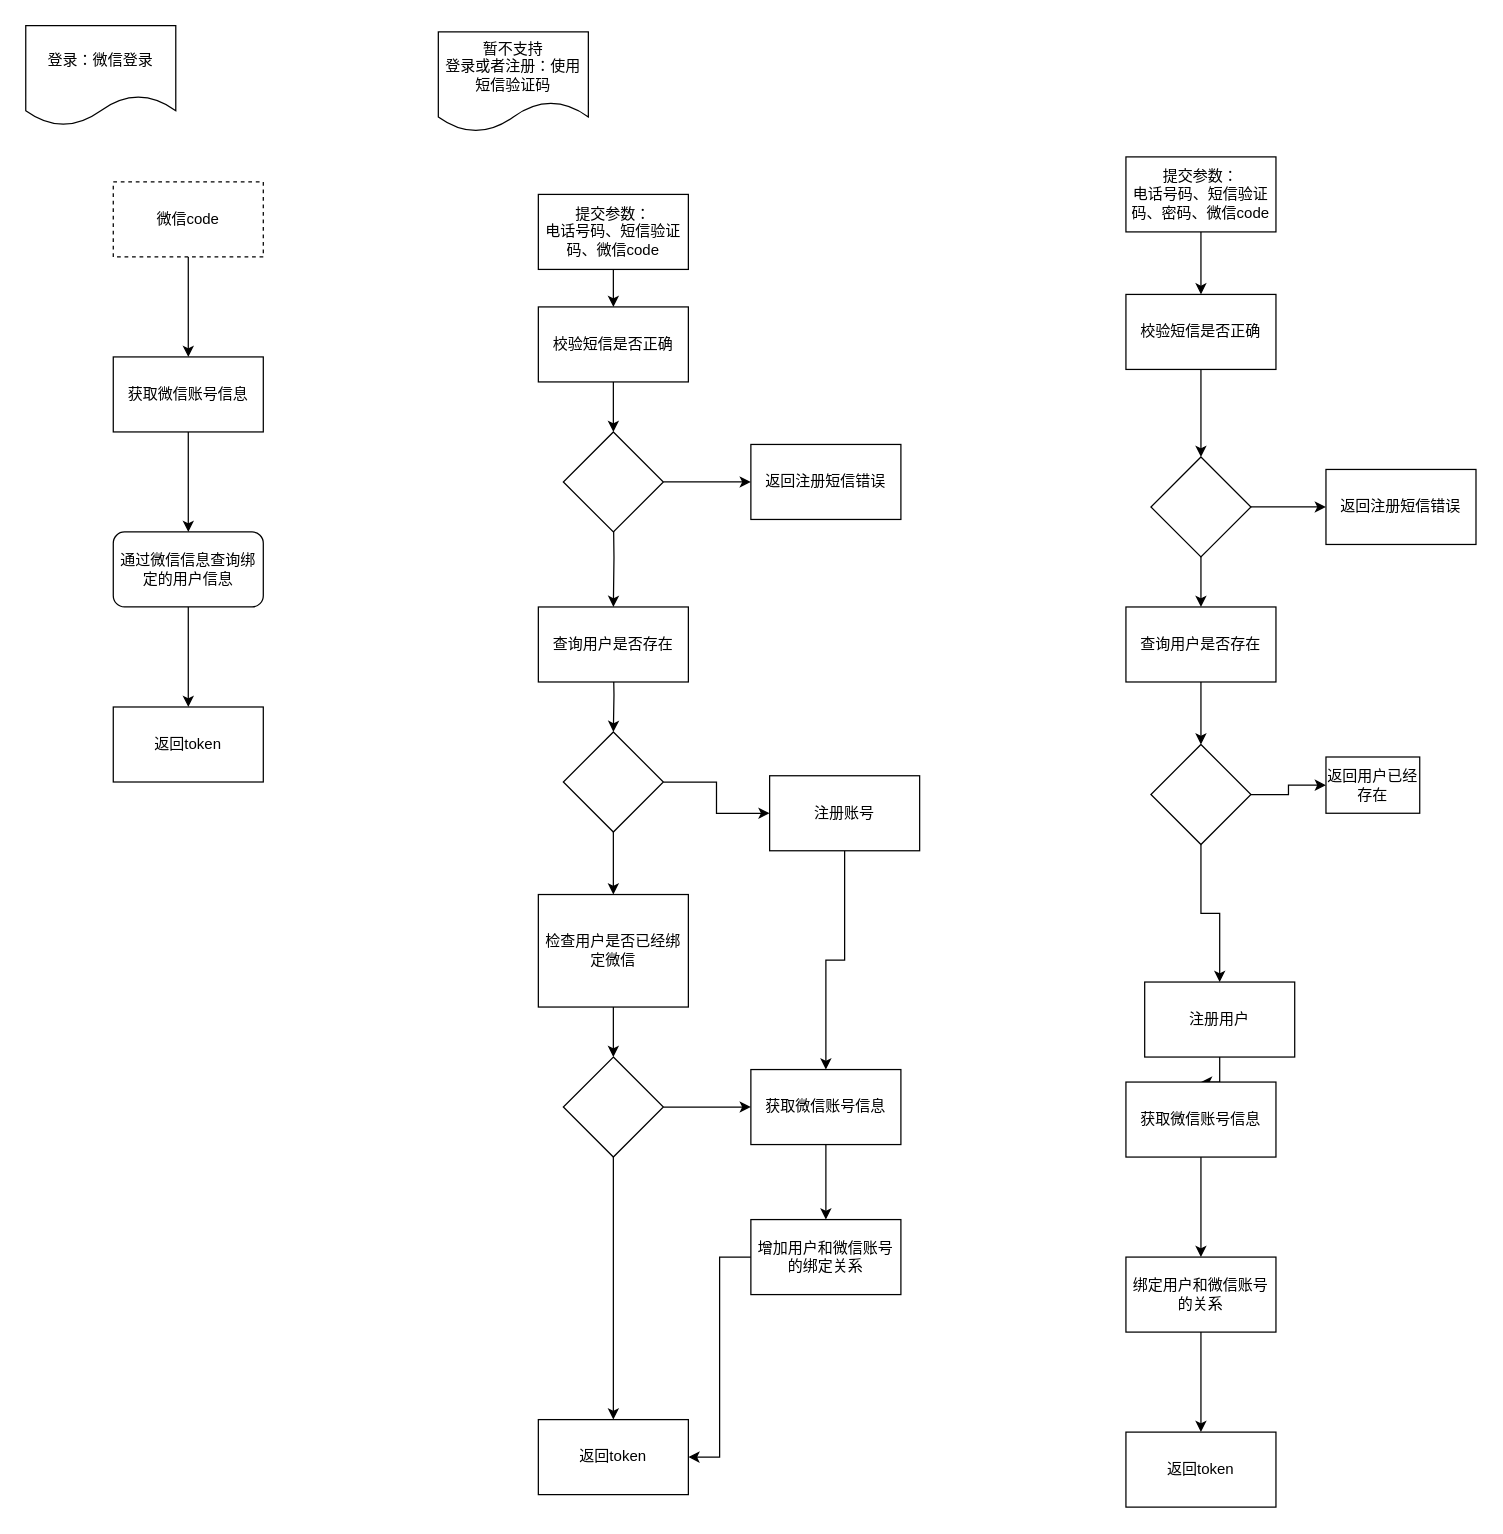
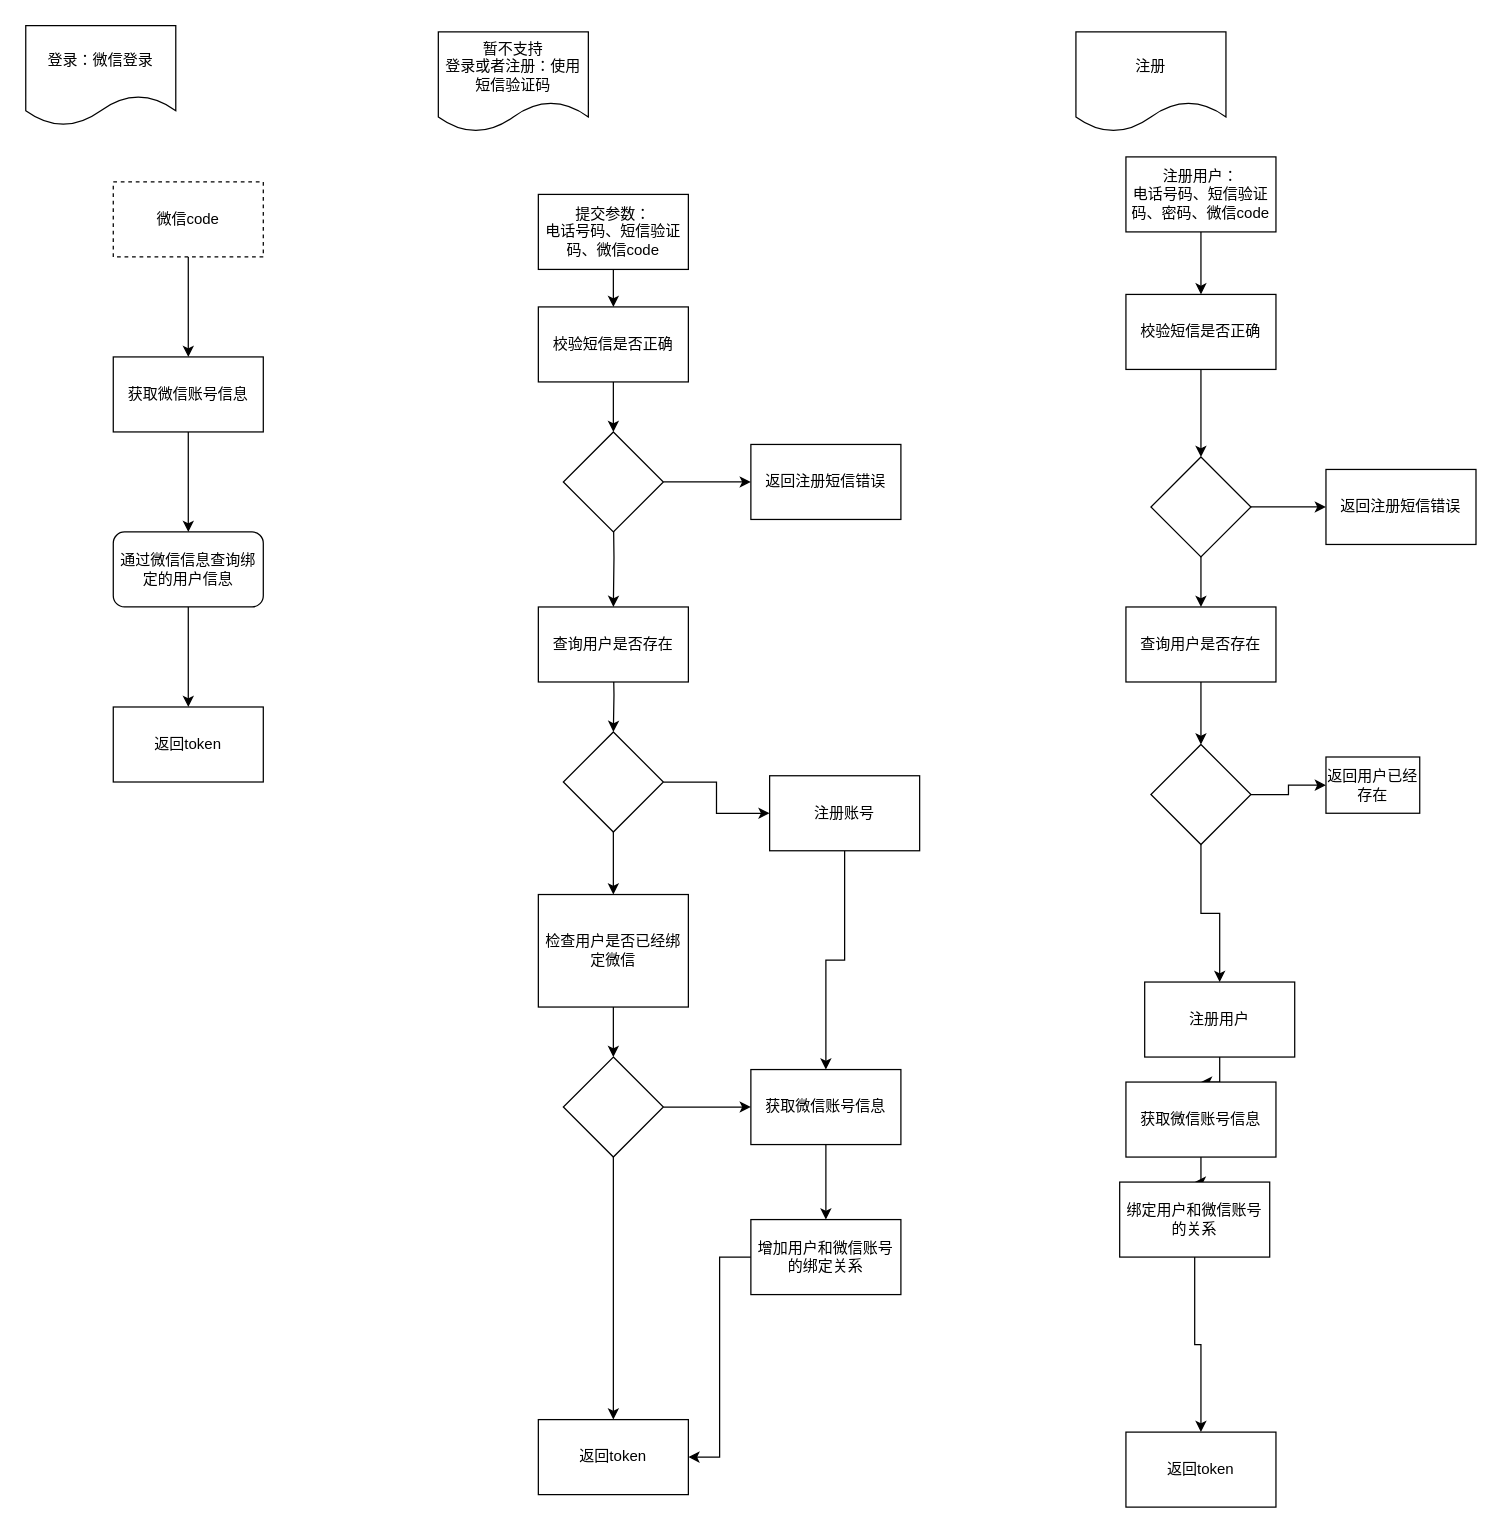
  <mxCell id="0" />
  <mxCell id="1" parent="0" />
  <mxCell id="2" style="edgeStyle=orthogonalEdgeStyle;rounded=0;orthogonalLoop=1;jettySize=auto;html=1;entryX=0.5;entryY=0;entryDx=0;entryDy=0;" edge="1" parent="1" source="3" target="20"><mxGeometry relative="1" as="geometry" /></mxCell>
  <mxCell id="3" value="提交参数：&lt;br&gt;电话号码、短信验证码、微信code" style="rounded=0;whiteSpace=wrap;html=1;" vertex="1" parent="1"><mxGeometry x="430" y="155" width="120" height="60" as="geometry" /></mxCell>
  <mxCell id="4" style="edgeStyle=orthogonalEdgeStyle;rounded=0;orthogonalLoop=1;jettySize=auto;html=1;entryX=0.5;entryY=0;entryDx=0;entryDy=0;" edge="1" parent="1" target="8"><mxGeometry relative="1" as="geometry"><mxPoint x="490" y="525" as="sourcePoint" /></mxGeometry></mxCell>
  <mxCell id="5" value="查询用户是否存在" style="rounded=0;whiteSpace=wrap;html=1;" vertex="1" parent="1"><mxGeometry x="430" y="485" width="120" height="60" as="geometry" /></mxCell>
  <mxCell id="6" value="" style="edgeStyle=orthogonalEdgeStyle;rounded=0;orthogonalLoop=1;jettySize=auto;html=1;" edge="1" parent="1" source="8" target="10"><mxGeometry relative="1" as="geometry" /></mxCell>
  <mxCell id="7" style="edgeStyle=orthogonalEdgeStyle;rounded=0;orthogonalLoop=1;jettySize=auto;html=1;" edge="1" parent="1" source="8" target="33"><mxGeometry relative="1" as="geometry" /></mxCell>
  <mxCell id="8" value="" style="rhombus;whiteSpace=wrap;html=1;" vertex="1" parent="1"><mxGeometry x="450" y="585" width="80" height="80" as="geometry" /></mxCell>
  <mxCell id="9" style="edgeStyle=orthogonalEdgeStyle;rounded=0;orthogonalLoop=1;jettySize=auto;html=1;" edge="1" parent="1" source="10" target="18"><mxGeometry relative="1" as="geometry" /></mxCell>
  <mxCell id="10" value="注册账号" style="whiteSpace=wrap;html=1;" vertex="1" parent="1"><mxGeometry x="615" y="620" width="120" height="60" as="geometry" /></mxCell>
  <mxCell id="11" style="edgeStyle=orthogonalEdgeStyle;rounded=0;orthogonalLoop=1;jettySize=auto;html=1;entryX=1;entryY=0.5;entryDx=0;entryDy=0;" edge="1" parent="1" source="12" target="37"><mxGeometry relative="1" as="geometry" /></mxCell>
  <mxCell id="12" value="增加用户和微信账号的绑定关系" style="whiteSpace=wrap;html=1;" vertex="1" parent="1"><mxGeometry x="600" y="975" width="120" height="60" as="geometry" /></mxCell>
  <mxCell id="13" value="返回注册短信错误" style="whiteSpace=wrap;html=1;" vertex="1" parent="1"><mxGeometry x="600" y="355" width="120" height="60" as="geometry" /></mxCell>
  <mxCell id="14" style="edgeStyle=orthogonalEdgeStyle;rounded=0;orthogonalLoop=1;jettySize=auto;html=1;" edge="1" parent="1" target="5"><mxGeometry relative="1" as="geometry"><mxPoint x="490" y="405" as="sourcePoint" /></mxGeometry></mxCell>
  <mxCell id="15" style="edgeStyle=orthogonalEdgeStyle;rounded=0;orthogonalLoop=1;jettySize=auto;html=1;entryX=0;entryY=0.5;entryDx=0;entryDy=0;" edge="1" parent="1" source="16" target="13"><mxGeometry relative="1" as="geometry" /></mxCell>
  <mxCell id="16" value="" style="rhombus;whiteSpace=wrap;html=1;" vertex="1" parent="1"><mxGeometry x="450" y="345" width="80" height="80" as="geometry" /></mxCell>
  <mxCell id="17" style="edgeStyle=orthogonalEdgeStyle;rounded=0;orthogonalLoop=1;jettySize=auto;html=1;" edge="1" parent="1" source="18" target="12"><mxGeometry relative="1" as="geometry" /></mxCell>
  <mxCell id="18" value="获取微信账号信息" style="rounded=0;whiteSpace=wrap;html=1;" vertex="1" parent="1"><mxGeometry x="600" y="855" width="120" height="60" as="geometry" /></mxCell>
  <mxCell id="19" style="edgeStyle=orthogonalEdgeStyle;rounded=0;orthogonalLoop=1;jettySize=auto;html=1;entryX=0.5;entryY=0;entryDx=0;entryDy=0;" edge="1" parent="1" source="20" target="16"><mxGeometry relative="1" as="geometry" /></mxCell>
  <mxCell id="20" value="校验短信是否正确" style="rounded=0;whiteSpace=wrap;html=1;" vertex="1" parent="1"><mxGeometry x="430" y="245" width="120" height="60" as="geometry" /></mxCell>
  <mxCell id="21" value="暂不支持&lt;br&gt;登录或者注册：使用短信验证码" style="shape=document;whiteSpace=wrap;html=1;boundedLbl=1;" vertex="1" parent="1"><mxGeometry x="350" y="25" width="120" height="80" as="geometry" /></mxCell>
  <mxCell id="22" value="" style="edgeStyle=orthogonalEdgeStyle;rounded=0;orthogonalLoop=1;jettySize=auto;html=1;" edge="1" parent="1" source="23" target="25"><mxGeometry relative="1" as="geometry" /></mxCell>
  <mxCell id="23" value="微信code" style="rounded=0;whiteSpace=wrap;html=1;dashed=1;" vertex="1" parent="1"><mxGeometry x="90" y="145" width="120" height="60" as="geometry" /></mxCell>
  <mxCell id="24" value="" style="edgeStyle=orthogonalEdgeStyle;rounded=0;orthogonalLoop=1;jettySize=auto;html=1;" edge="1" parent="1" source="25" target="27"><mxGeometry relative="1" as="geometry" /></mxCell>
  <mxCell id="25" value="获取微信账号信息" style="whiteSpace=wrap;html=1;rounded=0;" vertex="1" parent="1"><mxGeometry x="90" y="285" width="120" height="60" as="geometry" /></mxCell>
  <mxCell id="26" value="" style="edgeStyle=orthogonalEdgeStyle;rounded=0;orthogonalLoop=1;jettySize=auto;html=1;" edge="1" parent="1" source="27" target="28"><mxGeometry relative="1" as="geometry" /></mxCell>
  <mxCell id="27" value="通过微信信息查询绑定的用户信息" style="whiteSpace=wrap;html=1;rounded=1;" vertex="1" parent="1"><mxGeometry x="90" y="425" width="120" height="60" as="geometry" /></mxCell>
  <mxCell id="28" value="返回token" style="whiteSpace=wrap;html=1;rounded=0;" vertex="1" parent="1"><mxGeometry x="90" y="565" width="120" height="60" as="geometry" /></mxCell>
  <mxCell id="29" value="" style="edgeStyle=orthogonalEdgeStyle;rounded=0;orthogonalLoop=1;jettySize=auto;html=1;" edge="1" parent="1" source="30" target="40"><mxGeometry relative="1" as="geometry" /></mxCell>
- <mxCell id="30" value="提交参数：&lt;br style=&quot;border-color: var(--border-color);&quot;&gt;电话号码、短信验证码、密码、微信code" style="rounded=0;whiteSpace=wrap;html=1;" vertex="1" parent="1"><mxGeometry x="900" y="125" width="120" height="60" as="geometry" /></mxCell>
+ <mxCell id="30" value="注册用户：&lt;br style=&quot;border-color: var(--border-color);&quot;&gt;电话号码、短信验证码、密码、微信code" style="rounded=0;whiteSpace=wrap;html=1;" vertex="1" parent="1"><mxGeometry x="900" y="125" width="120" height="60" as="geometry" /></mxCell>
  <mxCell id="31" value="登录：微信登录" style="shape=document;whiteSpace=wrap;html=1;boundedLbl=1;" vertex="1" parent="1"><mxGeometry x="20" y="20" width="120" height="80" as="geometry" /></mxCell>
  <mxCell id="32" value="" style="edgeStyle=orthogonalEdgeStyle;rounded=0;orthogonalLoop=1;jettySize=auto;html=1;" edge="1" parent="1" source="33" target="36"><mxGeometry relative="1" as="geometry" /></mxCell>
  <mxCell id="33" value="检查用户是否已经绑定微信" style="rounded=0;whiteSpace=wrap;html=1;" vertex="1" parent="1"><mxGeometry x="430" y="715" width="120" height="90" as="geometry" /></mxCell>
  <mxCell id="34" value="" style="edgeStyle=orthogonalEdgeStyle;rounded=0;orthogonalLoop=1;jettySize=auto;html=1;" edge="1" parent="1" source="36" target="37"><mxGeometry relative="1" as="geometry" /></mxCell>
  <mxCell id="35" style="edgeStyle=orthogonalEdgeStyle;rounded=0;orthogonalLoop=1;jettySize=auto;html=1;entryX=0;entryY=0.5;entryDx=0;entryDy=0;" edge="1" parent="1" source="36" target="18"><mxGeometry relative="1" as="geometry" /></mxCell>
  <mxCell id="36" value="" style="rhombus;whiteSpace=wrap;html=1;rounded=0;" vertex="1" parent="1"><mxGeometry x="450" y="845" width="80" height="80" as="geometry" /></mxCell>
  <mxCell id="37" value="返回token" style="whiteSpace=wrap;html=1;rounded=0;" vertex="1" parent="1"><mxGeometry x="430" y="1135" width="120" height="60" as="geometry" /></mxCell>
+ <mxCell id="38" value="注册" style="shape=document;whiteSpace=wrap;html=1;boundedLbl=1;" vertex="1" parent="1"><mxGeometry x="860" y="25" width="120" height="80" as="geometry" /></mxCell>
  <mxCell id="39" value="" style="edgeStyle=orthogonalEdgeStyle;rounded=0;orthogonalLoop=1;jettySize=auto;html=1;" edge="1" parent="1" source="40" target="43"><mxGeometry relative="1" as="geometry" /></mxCell>
  <mxCell id="40" value="校验短信是否正确" style="whiteSpace=wrap;html=1;rounded=0;" vertex="1" parent="1"><mxGeometry x="900" y="235" width="120" height="60" as="geometry" /></mxCell>
  <mxCell id="41" value="" style="edgeStyle=orthogonalEdgeStyle;rounded=0;orthogonalLoop=1;jettySize=auto;html=1;" edge="1" parent="1" source="43" target="44"><mxGeometry relative="1" as="geometry" /></mxCell>
  <mxCell id="42" value="" style="edgeStyle=orthogonalEdgeStyle;rounded=0;orthogonalLoop=1;jettySize=auto;html=1;" edge="1" parent="1" source="43" target="46"><mxGeometry relative="1" as="geometry" /></mxCell>
  <mxCell id="43" value="" style="rhombus;whiteSpace=wrap;html=1;rounded=0;" vertex="1" parent="1"><mxGeometry x="920" y="365" width="80" height="80" as="geometry" /></mxCell>
  <mxCell id="44" value="返回注册短信错误" style="whiteSpace=wrap;html=1;rounded=0;" vertex="1" parent="1"><mxGeometry x="1060" y="375" width="120" height="60" as="geometry" /></mxCell>
  <mxCell id="45" value="" style="edgeStyle=orthogonalEdgeStyle;rounded=0;orthogonalLoop=1;jettySize=auto;html=1;" edge="1" parent="1" source="46" target="49"><mxGeometry relative="1" as="geometry" /></mxCell>
  <mxCell id="46" value="查询用户是否存在" style="whiteSpace=wrap;html=1;rounded=0;" vertex="1" parent="1"><mxGeometry x="900" y="485" width="120" height="60" as="geometry" /></mxCell>
  <mxCell id="47" value="" style="edgeStyle=orthogonalEdgeStyle;rounded=0;orthogonalLoop=1;jettySize=auto;html=1;" edge="1" parent="1" source="49" target="50"><mxGeometry relative="1" as="geometry" /></mxCell>
  <mxCell id="48" value="" style="edgeStyle=orthogonalEdgeStyle;rounded=0;orthogonalLoop=1;jettySize=auto;html=1;" edge="1" parent="1" source="49" target="52"><mxGeometry relative="1" as="geometry" /></mxCell>
  <mxCell id="49" value="" style="rhombus;whiteSpace=wrap;html=1;rounded=0;" vertex="1" parent="1"><mxGeometry x="920" y="595" width="80" height="80" as="geometry" /></mxCell>
  <mxCell id="50" value="返回用户已经存在" style="whiteSpace=wrap;html=1;rounded=0;" vertex="1" parent="1"><mxGeometry x="1060" y="605" width="75" height="45" as="geometry" /></mxCell>
  <mxCell id="51" value="" style="edgeStyle=orthogonalEdgeStyle;rounded=0;orthogonalLoop=1;jettySize=auto;html=1;" edge="1" parent="1" source="52" target="54"><mxGeometry relative="1" as="geometry" /></mxCell>
  <mxCell id="52" value="注册用户" style="whiteSpace=wrap;html=1;rounded=0;" vertex="1" parent="1"><mxGeometry x="915" y="785" width="120" height="60" as="geometry" /></mxCell>
  <mxCell id="53" value="" style="edgeStyle=orthogonalEdgeStyle;rounded=0;orthogonalLoop=1;jettySize=auto;html=1;" edge="1" parent="1" source="54" target="56"><mxGeometry relative="1" as="geometry" /></mxCell>
  <mxCell id="54" value="获取微信账号信息" style="whiteSpace=wrap;html=1;rounded=0;" vertex="1" parent="1"><mxGeometry x="900" y="865" width="120" height="60" as="geometry" /></mxCell>
  <mxCell id="55" value="" style="edgeStyle=orthogonalEdgeStyle;rounded=0;orthogonalLoop=1;jettySize=auto;html=1;" edge="1" parent="1" source="56" target="57"><mxGeometry relative="1" as="geometry" /></mxCell>
- <mxCell id="56" value="绑定用户和微信账号的关系" style="whiteSpace=wrap;html=1;rounded=0;" vertex="1" parent="1"><mxGeometry x="900" y="1005" width="120" height="60" as="geometry" /></mxCell>
+ <mxCell id="56" value="绑定用户和微信账号的关系" style="whiteSpace=wrap;html=1;rounded=0;" vertex="1" parent="1"><mxGeometry x="895" y="945" width="120" height="60" as="geometry" /></mxCell>
  <mxCell id="57" value="返回token" style="whiteSpace=wrap;html=1;rounded=0;" vertex="1" parent="1"><mxGeometry x="900" y="1145" width="120" height="60" as="geometry" /></mxCell>
